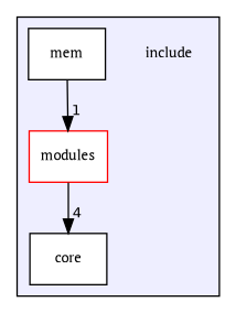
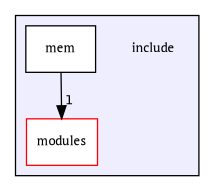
  digraph {
    compound=true
    fontname="PT Serif"
    node [fontname="PT Serif" fontsize=10 shape=box color=black fillcolor=white style=filled]
    edge [color=black fontname="PT Serif" labeldistance=1.5 labelfontname=Helvetica labelfontsize=10]
    n1 [label=include shape=plaintext color="" fillcolor="" style=""]
-   n2 [label=core]
    n3 [label=mem]
    n4 [color=red label=modules]
    subgraph cluster_1 {
      bgcolor="#eeeeff"
      pencolor=black
      n1
-     n2
      n3
      n4
    }
    n3 -> n4 [headlabel=1]
-   n4 -> n2 [headlabel=4]
  }
